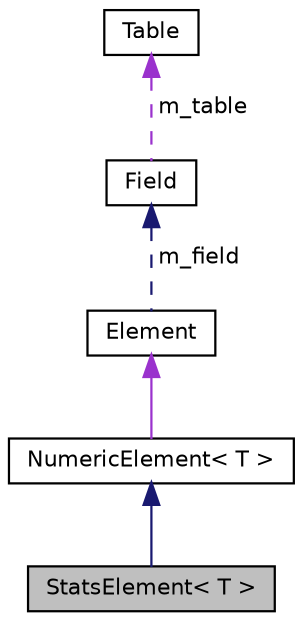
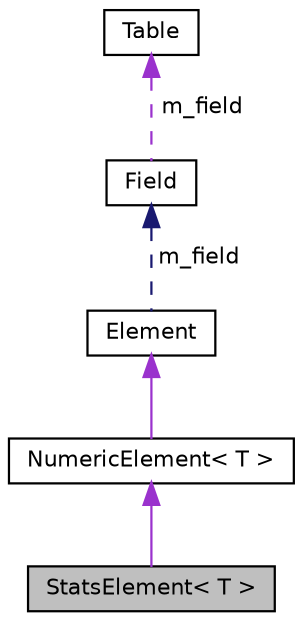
  digraph {
    node [color=black fillcolor=white fontname=Helvetica fontsize=10 shape=record style=filled]
    edge [color=midnightblue dir=back fontname=Helvetica fontsize=10 labelfontname=Helvetica labelfontsize=10 style=solid]
    n1 [fillcolor=grey75 fontcolor=black height=0.2 label="StatsElement\< T \>" width=0.4]
    n2 [height=0.2 label="NumericElement\< T \>" width=0.4]
    n3 [height=0.2 label=Element width=0.4]
    n4 [height=0.2 label=Field width=0.4]
    n5 [height=0.2 label=Table width=0.4]
-   n2 -> n1
+   n2 -> n1 [color=darkorchid3]
    n3 -> n2 [color=darkorchid3]
    n4 -> n3 [label=" m_field" style=dashed]
-   n5 -> n4 [color=darkorchid3 label=" m_table" style=dashed]
+   n5 -> n4 [color=darkorchid3 label=" m_field" style=dashed]
  }
